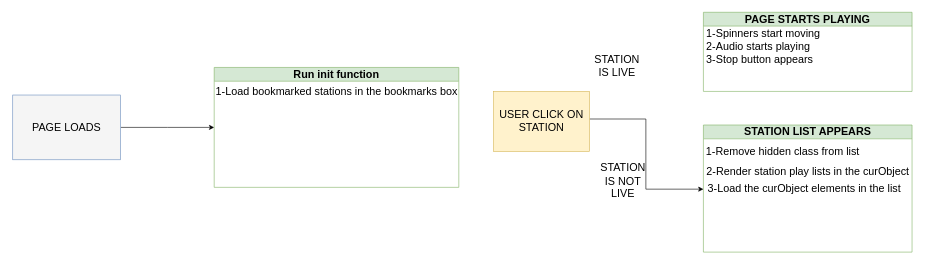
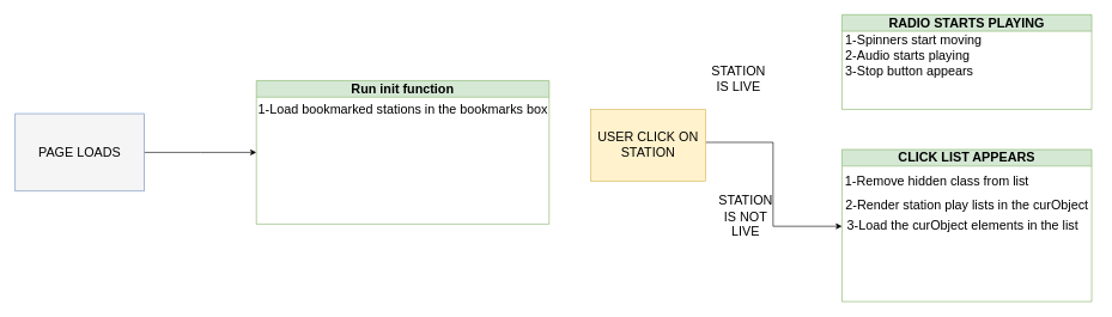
  <mxCell id="0" />
  <mxCell id="1" parent="0" />
  <mxCell id="2" style="edgeStyle=orthogonalEdgeStyle;rounded=0;orthogonalLoop=1;jettySize=auto;html=1;fontSize=18;" parent="1" source="3" edge="1"><mxGeometry relative="1" as="geometry"><mxPoint y="315" as="targetPoint" x="1172" /><Array as="points"><mxPoint x="1076" y="198" /><mxPoint x="1076" y="315" /></Array></mxGeometry></mxCell>
  <mxCell id="3" value="&lt;font style=&quot;font-size: 18px;&quot;&gt;USER CLICK ON STATION&lt;/font&gt;" style="rounded=0;whiteSpace=wrap;html=1;fillColor=#fff2cc;strokeColor=#d6b656;" parent="1" vertex="1"><mxGeometry x="822" y="152" width="160" height="100" as="geometry" /></mxCell>
  <mxCell id="4" value="STATION IS NOT LIVE" style="text;html=1;strokeColor=none;fillColor=none;align=center;verticalAlign=middle;whiteSpace=wrap;rounded=0;fontSize=18;" parent="1" vertex="1"><mxGeometry x="990" y="287" width="96" height="30" as="geometry" /></mxCell>
- <mxCell id="5" value="PAGE STARTS PLAYING" style="swimlane;whiteSpace=wrap;html=1;fontSize=18;fillColor=#d5e8d4;strokeColor=#82b366;swimlaneFillColor=default;" parent="1" vertex="1"><mxGeometry y="20" width="348" height="132" as="geometry" x="1172" /></mxCell>
+ <mxCell id="5" value="RADIO STARTS PLAYING" style="swimlane;whiteSpace=wrap;html=1;fontSize=18;fillColor=#d5e8d4;strokeColor=#82b366;swimlaneFillColor=default;" parent="1" vertex="1"><mxGeometry y="20" width="348" height="132" as="geometry" x="1172" /></mxCell>
  <mxCell id="6" value="&lt;div&gt;1-Spinners start moving&lt;/div&gt;&lt;div&gt;2-Audio starts playing&lt;/div&gt;&lt;div&gt;3-Stop button appears&lt;br&gt;&lt;/div&gt;" style="text;html=1;strokeColor=none;fillColor=none;spacing=5;spacingTop=-20;whiteSpace=wrap;overflow=hidden;rounded=0;fontSize=18;" parent="5" vertex="1"><mxGeometry y="36" width="228" height="156" as="geometry" /></mxCell>
- <mxCell id="7" value="STATION LIST APPEARS" style="swimlane;whiteSpace=wrap;html=1;fontSize=18;fillColor=#d5e8d4;strokeColor=#82b366;gradientColor=none;glass=0;rounded=0;shadow=0;swimlaneFillColor=default;" parent="1" vertex="1"><mxGeometry y="208" width="348" height="212" as="geometry" x="1172" /></mxCell>
+ <mxCell id="7" value="CLICK LIST APPEARS" style="swimlane;whiteSpace=wrap;html=1;fontSize=18;fillColor=#d5e8d4;strokeColor=#82b366;gradientColor=none;glass=0;rounded=0;shadow=0;swimlaneFillColor=default;" parent="1" vertex="1"><mxGeometry y="208" width="348" height="212" as="geometry" x="1172" /></mxCell>
  <mxCell id="8" value="1-Remove hidden class from list" style="text;html=1;align=center;verticalAlign=middle;resizable=0;points=[];autosize=1;strokeColor=none;fillColor=none;fontSize=18;" parent="7" vertex="1"><mxGeometry x="-12" y="26" width="288" height="36" as="geometry" /></mxCell>
  <mxCell id="9" value="2-Render station play lists in the curObject" style="text;html=1;align=center;verticalAlign=middle;resizable=0;points=[];autosize=1;strokeColor=none;fillColor=none;fontSize=18;" parent="7" vertex="1"><mxGeometry x="-6" y="60" width="360" height="36" as="geometry" /></mxCell>
  <mxCell id="10" value="3-Load the curObject elements in the list" style="text;html=1;align=center;verticalAlign=middle;resizable=0;points=[];autosize=1;strokeColor=none;fillColor=none;fontSize=18;" parent="7" vertex="1"><mxGeometry x="-6" y="88" width="348" height="36" as="geometry" /></mxCell>
  <mxCell id="11" value="STATION IS LIVE" style="text;html=1;strokeColor=none;fillColor=none;align=center;verticalAlign=middle;whiteSpace=wrap;rounded=0;fontSize=18;" parent="1" vertex="1"><mxGeometry x="992" y="90" width="72" height="40" as="geometry" /></mxCell>
  <mxCell id="12" style="edgeStyle=orthogonalEdgeStyle;rounded=0;orthogonalLoop=1;jettySize=auto;html=1;fontSize=18;" parent="1" source="13" edge="1"><mxGeometry relative="1" as="geometry"><mxPoint x="356" y="212" as="targetPoint" /></mxGeometry></mxCell>
  <mxCell id="13" value="PAGE LOADS" style="rounded=0;whiteSpace=wrap;html=1;fontSize=18;fillColor=#f5f5f5;strokeColor=#6c8ebf;" parent="1" vertex="1"><mxGeometry x="20" y="158" width="180" height="108" as="geometry" /></mxCell>
  <mxCell id="14" value="Run init function" style="swimlane;whiteSpace=wrap;html=1;rounded=0;shadow=0;glass=0;sketch=0;fontSize=18;swimlaneFillColor=default;fillColor=#d5e8d4;strokeColor=#82b366;" parent="1" vertex="1"><mxGeometry x="356" y="112" width="408" height="200" as="geometry" /></mxCell>
  <mxCell id="15" value="1-Load bookmarked stations in the bookmarks box" style="text;html=1;align=center;verticalAlign=middle;resizable=0;points=[];autosize=1;strokeColor=none;fillColor=none;fontSize=18;" parent="14" vertex="1"><mxGeometry x="-12" y="22" width="432" height="36" as="geometry" /></mxCell>
